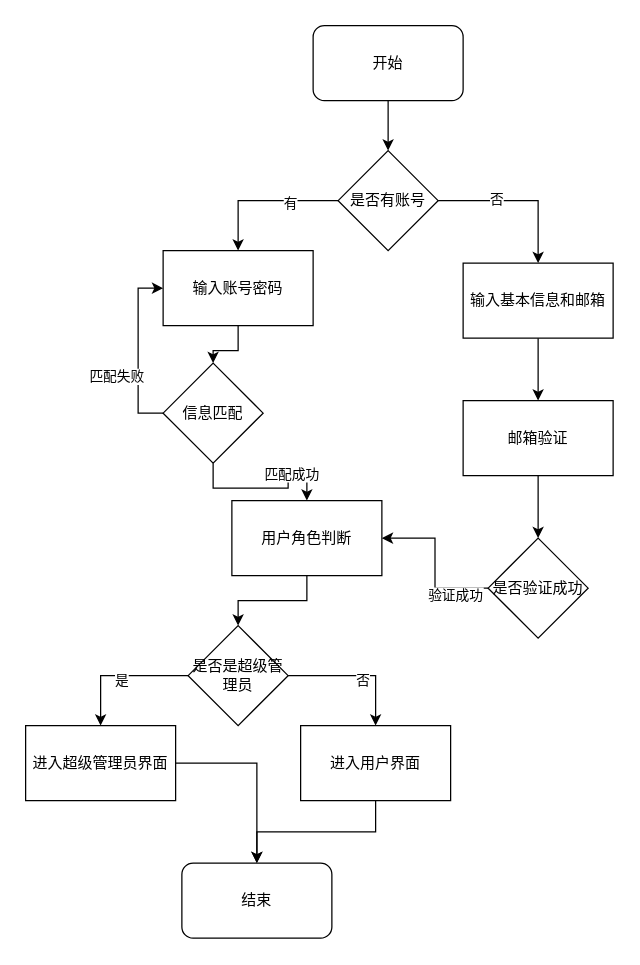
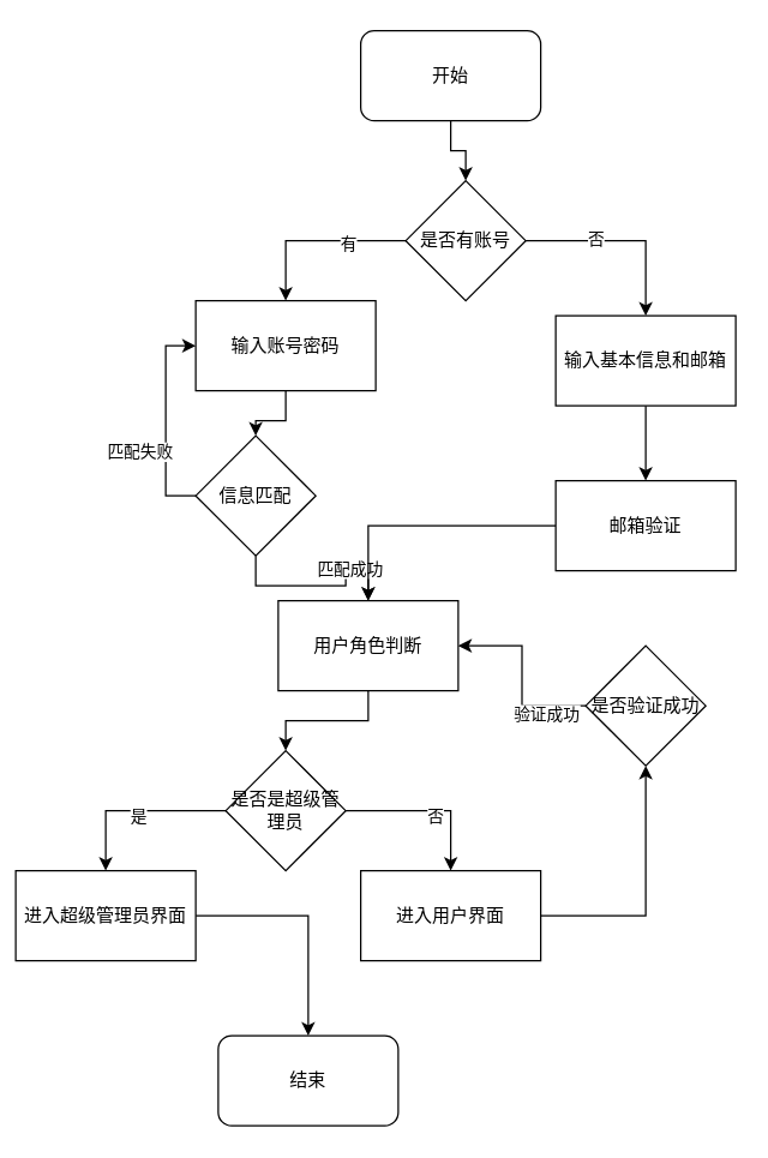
  <mxCell id="0" />
  <mxCell id="1" parent="0" />
  <mxCell id="2" style="edgeStyle=orthogonalEdgeStyle;rounded=0;orthogonalLoop=1;jettySize=auto;html=1;entryX=0.5;entryY=0;entryDx=0;entryDy=0;" edge="1" parent="1" source="3" target="9"><mxGeometry relative="1" as="geometry" /></mxCell>
- <mxCell id="3" value="开始" style="rounded=1;whiteSpace=wrap;html=1;" vertex="1" parent="1"><mxGeometry x="250" y="20" width="120" height="60" as="geometry" /></mxCell>
+ <mxCell id="3" value="开始" style="rounded=1;whiteSpace=wrap;html=1;" vertex="1" parent="1"><mxGeometry x="240" y="20" width="120" height="60" as="geometry" /></mxCell>
  <mxCell id="4" value="结束" style="rounded=1;whiteSpace=wrap;html=1;" vertex="1" parent="1"><mxGeometry x="145" y="690" width="120" height="60" as="geometry" /></mxCell>
  <mxCell id="5" style="edgeStyle=orthogonalEdgeStyle;rounded=0;orthogonalLoop=1;jettySize=auto;html=1;entryX=0.5;entryY=0;entryDx=0;entryDy=0;" edge="1" parent="1" source="9" target="21"><mxGeometry relative="1" as="geometry" /></mxCell>
  <mxCell id="6" value="有" style="edgeLabel;html=1;align=center;verticalAlign=middle;resizable=0;points=[];" vertex="1" connectable="0" parent="5"><mxGeometry x="-0.348" y="1" relative="1" as="geometry"><mxPoint as="offset" /></mxGeometry></mxCell>
  <mxCell id="7" style="edgeStyle=orthogonalEdgeStyle;rounded=0;orthogonalLoop=1;jettySize=auto;html=1;entryX=0.5;entryY=0;entryDx=0;entryDy=0;exitX=1;exitY=0.5;exitDx=0;exitDy=0;" edge="1" parent="1" source="9" target="25"><mxGeometry relative="1" as="geometry" /></mxCell>
  <mxCell id="8" value="否" style="edgeLabel;html=1;align=center;verticalAlign=middle;resizable=0;points=[];" vertex="1" connectable="0" parent="7"><mxGeometry x="-0.293" y="2" relative="1" as="geometry"><mxPoint as="offset" /></mxGeometry></mxCell>
  <mxCell id="9" value="是否有账号" style="rhombus;whiteSpace=wrap;html=1;" vertex="1" parent="1"><mxGeometry x="270" y="120" width="80" height="80" as="geometry" /></mxCell>
  <mxCell id="10" style="edgeStyle=orthogonalEdgeStyle;rounded=0;orthogonalLoop=1;jettySize=auto;html=1;entryX=0;entryY=0.5;entryDx=0;entryDy=0;exitX=0;exitY=0.5;exitDx=0;exitDy=0;" edge="1" parent="1" source="14" target="21"><mxGeometry relative="1" as="geometry" /></mxCell>
  <mxCell id="11" value="匹配失败" style="edgeLabel;html=1;align=center;verticalAlign=middle;resizable=0;points=[];" vertex="1" connectable="0" parent="10"><mxGeometry x="-0.804" y="3" relative="1" as="geometry"><mxPoint x="-24" y="-33" as="offset" /></mxGeometry></mxCell>
  <mxCell id="12" style="edgeStyle=orthogonalEdgeStyle;rounded=0;orthogonalLoop=1;jettySize=auto;html=1;entryX=0.5;entryY=0;entryDx=0;entryDy=0;" edge="1" parent="1" source="14" target="34"><mxGeometry relative="1" as="geometry" /></mxCell>
  <mxCell id="13" value="匹配成功" style="edgeLabel;html=1;align=center;verticalAlign=middle;resizable=0;points=[];" vertex="1" connectable="0" parent="12"><mxGeometry x="0.387" y="-1" relative="1" as="geometry"><mxPoint x="1" y="-5" as="offset" /></mxGeometry></mxCell>
  <mxCell id="14" value="信息匹配" style="rhombus;whiteSpace=wrap;html=1;" vertex="1" parent="1"><mxGeometry x="130" y="290" width="80" height="80" as="geometry" /></mxCell>
  <mxCell id="15" style="edgeStyle=orthogonalEdgeStyle;rounded=0;orthogonalLoop=1;jettySize=auto;html=1;entryX=0.5;entryY=0;entryDx=0;entryDy=0;" edge="1" parent="1" source="19" target="23"><mxGeometry relative="1" as="geometry" /></mxCell>
  <mxCell id="16" value="是" style="edgeLabel;html=1;align=center;verticalAlign=middle;resizable=0;points=[];" vertex="1" connectable="0" parent="15"><mxGeometry x="-0.022" y="3" relative="1" as="geometry"><mxPoint as="offset" /></mxGeometry></mxCell>
  <mxCell id="17" style="edgeStyle=orthogonalEdgeStyle;rounded=0;orthogonalLoop=1;jettySize=auto;html=1;entryX=0.5;entryY=0;entryDx=0;entryDy=0;" edge="1" parent="1" source="19" target="27"><mxGeometry relative="1" as="geometry" /></mxCell>
  <mxCell id="18" value="否" style="edgeLabel;html=1;align=center;verticalAlign=middle;resizable=0;points=[];" vertex="1" connectable="0" parent="17"><mxGeometry x="0.072" y="-3" relative="1" as="geometry"><mxPoint as="offset" /></mxGeometry></mxCell>
  <mxCell id="19" value="是否是超级管理员" style="rhombus;whiteSpace=wrap;html=1;" vertex="1" parent="1"><mxGeometry x="150" y="500" width="80" height="80" as="geometry" /></mxCell>
  <mxCell id="20" style="edgeStyle=orthogonalEdgeStyle;rounded=0;orthogonalLoop=1;jettySize=auto;html=1;entryX=0.5;entryY=0;entryDx=0;entryDy=0;" edge="1" parent="1" source="21" target="14"><mxGeometry relative="1" as="geometry" /></mxCell>
  <mxCell id="21" value="输入账号密码" style="rounded=0;whiteSpace=wrap;html=1;" vertex="1" parent="1"><mxGeometry x="130" y="200" width="120" height="60" as="geometry" /></mxCell>
  <mxCell id="22" style="edgeStyle=orthogonalEdgeStyle;rounded=0;orthogonalLoop=1;jettySize=auto;html=1;entryX=0.5;entryY=0;entryDx=0;entryDy=0;" edge="1" parent="1" source="23" target="4"><mxGeometry relative="1" as="geometry" /></mxCell>
- <mxCell id="23" value="进入超级管理员界面" style="rounded=0;whiteSpace=wrap;html=1;" vertex="1" parent="1"><mxGeometry x="20" y="580" width="120" height="60" as="geometry" /></mxCell>
+ <mxCell id="23" value="进入超级管理员界面" style="rounded=0;whiteSpace=wrap;html=1;" vertex="1" parent="1"><mxGeometry x="10" y="580" width="120" height="60" as="geometry" /></mxCell>
  <mxCell id="24" style="edgeStyle=orthogonalEdgeStyle;rounded=0;orthogonalLoop=1;jettySize=auto;html=1;entryX=0.5;entryY=0;entryDx=0;entryDy=0;" edge="1" parent="1" source="25" target="29"><mxGeometry relative="1" as="geometry" /></mxCell>
  <mxCell id="25" value="输入基本信息和邮箱" style="rounded=0;whiteSpace=wrap;html=1;" vertex="1" parent="1"><mxGeometry x="370" y="210" width="120" height="60" as="geometry" /></mxCell>
- <mxCell id="26" style="edgeStyle=orthogonalEdgeStyle;rounded=0;orthogonalLoop=1;jettySize=auto;html=1;entryX=0.5;entryY=0;entryDx=0;entryDy=0;" edge="1" parent="1" source="27" target="4"><mxGeometry relative="1" as="geometry" /></mxCell>
+ <mxCell id="26" style="edgeStyle=orthogonalEdgeStyle;rounded=0;orthogonalLoop=1;jettySize=auto;html=1;" edge="1" parent="1" source="27" target="32"><mxGeometry relative="1" as="geometry" /></mxCell>
  <mxCell id="27" value="进入用户界面" style="rounded=0;whiteSpace=wrap;html=1;" vertex="1" parent="1"><mxGeometry x="240" y="580" width="120" height="60" as="geometry" /></mxCell>
- <mxCell id="28" style="edgeStyle=orthogonalEdgeStyle;rounded=0;orthogonalLoop=1;jettySize=auto;html=1;" edge="1" parent="1" source="29" target="32"><mxGeometry relative="1" as="geometry" /></mxCell>
+ <mxCell id="28" style="edgeStyle=orthogonalEdgeStyle;rounded=0;orthogonalLoop=1;jettySize=auto;html=1;" edge="1" parent="1" source="29" target="34"><mxGeometry relative="1" as="geometry" /></mxCell>
  <mxCell id="29" value="邮箱验证" style="rounded=0;whiteSpace=wrap;html=1;" vertex="1" parent="1"><mxGeometry x="370" y="320" width="120" height="60" as="geometry" /></mxCell>
  <mxCell id="30" style="edgeStyle=orthogonalEdgeStyle;rounded=0;orthogonalLoop=1;jettySize=auto;html=1;entryX=1;entryY=0.5;entryDx=0;entryDy=0;" edge="1" parent="1" source="32" target="34"><mxGeometry relative="1" as="geometry" /></mxCell>
  <mxCell id="31" value="验证成功" style="edgeLabel;html=1;align=center;verticalAlign=middle;resizable=0;points=[];" vertex="1" connectable="0" parent="30"><mxGeometry x="-0.57" y="5" relative="1" as="geometry"><mxPoint as="offset" /></mxGeometry></mxCell>
  <mxCell id="32" value="是否验证成功" style="rhombus;whiteSpace=wrap;html=1;" vertex="1" parent="1"><mxGeometry x="390" y="430" width="80" height="80" as="geometry" /></mxCell>
  <mxCell id="33" style="edgeStyle=orthogonalEdgeStyle;rounded=0;orthogonalLoop=1;jettySize=auto;html=1;entryX=0.5;entryY=0;entryDx=0;entryDy=0;" edge="1" parent="1" source="34" target="19"><mxGeometry relative="1" as="geometry" /></mxCell>
  <mxCell id="34" value="用户角色判断" style="rounded=0;whiteSpace=wrap;html=1;" vertex="1" parent="1"><mxGeometry x="185" y="400" width="120" height="60" as="geometry" /></mxCell>
